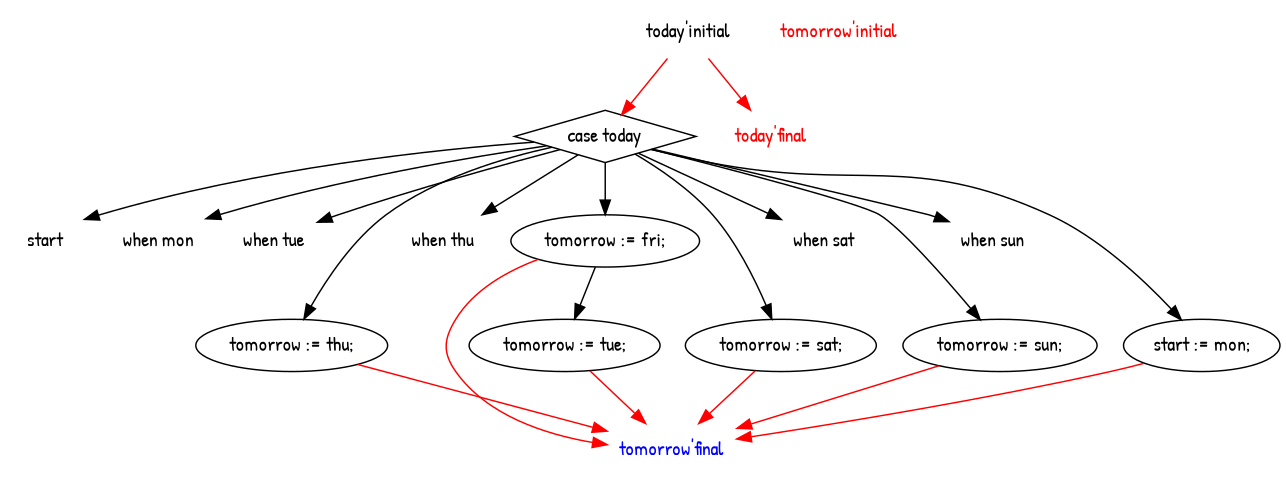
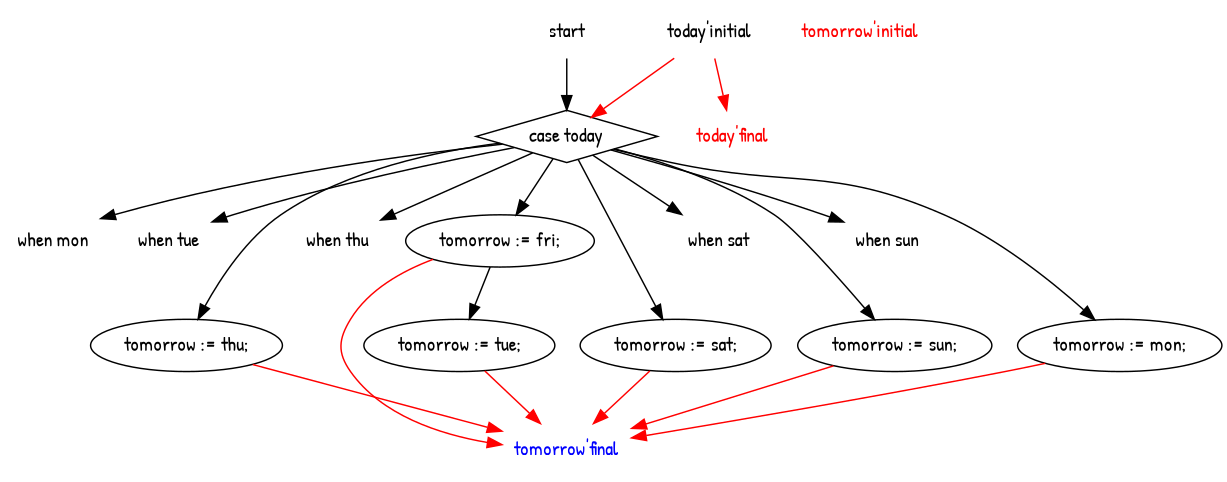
  digraph {
    fontname="Patrick Hand"
    splines=True
    node [fontname="Patrick Hand" shape=plaintext]
    edge [arrowType=normal fontname="Patrick Hand"]
    n1 [label=start]
    n2 [label="case today" shape=diamond]
    n3 [label="when mon"]
    n4 [label="when tue"]
    n5 [label="tomorrow := thu;" shape=""]
    n6 [label="when thu"]
    n7 [label="tomorrow := fri;" shape=""]
    n8 [label="tomorrow := sat;" shape=""]
    n9 [label="when sat"]
    n10 [label="tomorrow := sun;" shape=""]
    n11 [label="when sun"]
-   n12 [label="start := mon;" shape=""]
+   n12 [label="tomorrow := mon;" shape=""]
    n13 [label="today'initial"]
    n14 [fontcolor=red label="today'final"]
    n15 [fontcolor=red label="tomorrow'initial"]
    n16 [fontcolor=blue label="tomorrow'final"]
    n17 [label="tomorrow := tue;" shape=""]
-   n2 -> n1
+   n1 -> n2
    n2 -> n3
    n2 -> n4
    n2 -> n5
    n2 -> n6
    n2 -> n7
    n2 -> n8
    n2 -> n9
    n2 -> n10
    n2 -> n11
    n2 -> n12
    n5 -> n16 [color=red]
    n7 -> n16 [color=red]
    n7 -> n17
    n8 -> n16 [color=red]
    n10 -> n16 [color=red]
    n12 -> n16 [color=red]
    n13 -> n2 [color=red]
    n13 -> n14 [color=red]
    n17 -> n16 [color=red]
  }
